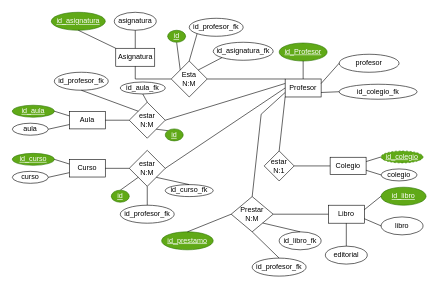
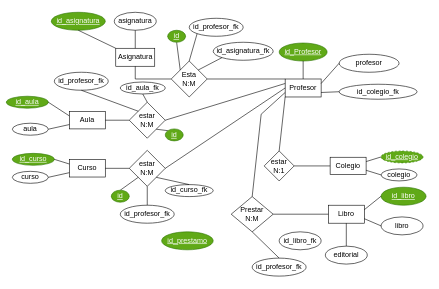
  <mxCell id="0" />
  <mxCell id="1" parent="0" />
  <mxCell id="2" value="Asignatura" style="rounded=0;whiteSpace=wrap;html=1;" vertex="1" parent="1"><mxGeometry x="192.5" y="80" width="65" height="30" as="geometry" /></mxCell>
  <mxCell id="3" value="Libro" style="rounded=0;whiteSpace=wrap;html=1;" vertex="1" parent="1"><mxGeometry x="547" y="341.75" width="60" height="30" as="geometry" /></mxCell>
  <mxCell id="4" value="Colegio" style="rounded=0;whiteSpace=wrap;html=1;" vertex="1" parent="1"><mxGeometry x="550" y="261.75" width="60" height="29" as="geometry" /></mxCell>
  <mxCell id="5" value="Profesor" style="rounded=0;whiteSpace=wrap;html=1;" vertex="1" parent="1"><mxGeometry x="475" y="131.25" width="60" height="30" as="geometry" /></mxCell>
  <mxCell id="6" value="profesor" style="ellipse;whiteSpace=wrap;html=1;" vertex="1" parent="1"><mxGeometry x="565" y="90" width="100" height="30" as="geometry" /></mxCell>
  <mxCell id="7" value="id_colegio_fk" style="ellipse;whiteSpace=wrap;html=1;" vertex="1" parent="1"><mxGeometry x="565" y="140" width="130" height="25" as="geometry" /></mxCell>
  <mxCell id="8" value="id_Profesor" style="ellipse;whiteSpace=wrap;html=1;fontStyle=4;fillColor=#60a917;fontColor=#ffffff;strokeColor=#2D7600;" vertex="1" parent="1"><mxGeometry x="465" y="71.25" width="80" height="30" as="geometry" /></mxCell>
  <mxCell id="9" value="libro" style="ellipse;whiteSpace=wrap;html=1;" vertex="1" parent="1"><mxGeometry x="635" y="361.25" width="70" height="30" as="geometry" /></mxCell>
  <mxCell id="10" value="id_libro" style="ellipse;whiteSpace=wrap;html=1;fontStyle=4;fillColor=#60a917;fontColor=#ffffff;strokeColor=#2D7600;" vertex="1" parent="1"><mxGeometry x="635" y="311.75" width="75" height="30" as="geometry" /></mxCell>
  <mxCell id="11" value="asignatura" style="ellipse;whiteSpace=wrap;html=1;" vertex="1" parent="1"><mxGeometry x="190" y="20" width="70" height="30" as="geometry" /></mxCell>
  <mxCell id="12" value="id_asignatura" style="ellipse;whiteSpace=wrap;html=1;fontStyle=4;fillColor=#60a917;fontColor=#ffffff;strokeColor=#2D7600;" vertex="1" parent="1"><mxGeometry x="85" y="20" width="90" height="30" as="geometry" /></mxCell>
  <mxCell id="13" value="colegio" style="ellipse;whiteSpace=wrap;html=1;" vertex="1" parent="1"><mxGeometry x="635" y="281.25" width="60" height="20" as="geometry" /></mxCell>
  <mxCell id="14" value="id_colegio" style="ellipse;whiteSpace=wrap;html=1;fillColor=#60a917;fontColor=#ffffff;strokeColor=#2D7600;fontStyle=4;dashed=1;" vertex="1" parent="1"><mxGeometry x="635" y="251.25" width="70" height="20" as="geometry" /></mxCell>
  <mxCell id="15" value="estar&lt;br&gt;N:1" style="rhombus;whiteSpace=wrap;html=1;" vertex="1" parent="1"><mxGeometry x="440" y="251.25" width="50" height="50" as="geometry" /></mxCell>
  <mxCell id="16" value="Esta&lt;br&gt;N:M" style="rhombus;whiteSpace=wrap;html=1;" vertex="1" parent="1"><mxGeometry x="285" y="101.25" width="60" height="60" as="geometry" /></mxCell>
  <mxCell id="17" value="Prestar&lt;br&gt;N:M" style="rhombus;whiteSpace=wrap;html=1;" vertex="1" parent="1"><mxGeometry x="385" y="327.38" width="70" height="58.75" as="geometry" /></mxCell>
  <mxCell id="18" value="" style="endArrow=none;html=1;rounded=0;entryX=0.5;entryY=1;entryDx=0;entryDy=0;exitX=0;exitY=0.5;exitDx=0;exitDy=0;" edge="1" parent="1" source="16" target="2"><mxGeometry width="50" height="50" relative="1" as="geometry"><mxPoint x="375" y="321.25" as="sourcePoint" /><mxPoint x="425" y="271.25" as="targetPoint" /><Array as="points"><mxPoint x="225" y="131.25" /></Array></mxGeometry></mxCell>
  <mxCell id="19" value="" style="endArrow=none;html=1;rounded=0;entryX=0;entryY=0;entryDx=0;entryDy=0;exitX=1;exitY=0.5;exitDx=0;exitDy=0;" edge="1" parent="1" source="16" target="5"><mxGeometry width="50" height="50" relative="1" as="geometry"><mxPoint x="375" y="321.25" as="sourcePoint" /><mxPoint x="425" y="271.25" as="targetPoint" /></mxGeometry></mxCell>
  <mxCell id="20" value="" style="endArrow=none;html=1;rounded=0;exitX=0;exitY=0.5;exitDx=0;exitDy=0;entryX=1;entryY=0.5;entryDx=0;entryDy=0;" edge="1" parent="1" source="4" target="15"><mxGeometry width="50" height="50" relative="1" as="geometry"><mxPoint x="375" y="171.75" as="sourcePoint" /><mxPoint x="425" y="121.75" as="targetPoint" /></mxGeometry></mxCell>
  <mxCell id="21" value="" style="endArrow=none;html=1;rounded=0;entryX=0;entryY=0.75;entryDx=0;entryDy=0;exitX=0.5;exitY=0;exitDx=0;exitDy=0;" edge="1" parent="1" source="17" target="5"><mxGeometry width="50" height="50" relative="1" as="geometry"><mxPoint x="375" y="321.25" as="sourcePoint" /><mxPoint x="425" y="271.25" as="targetPoint" /><Array as="points"><mxPoint x="435" y="190" /></Array></mxGeometry></mxCell>
  <mxCell id="22" value="" style="endArrow=none;html=1;rounded=0;exitX=0;exitY=0.5;exitDx=0;exitDy=0;entryX=1;entryY=0.5;entryDx=0;entryDy=0;" edge="1" parent="1" source="3" target="17"><mxGeometry width="50" height="50" relative="1" as="geometry"><mxPoint x="375" y="321.25" as="sourcePoint" /><mxPoint x="425" y="271.25" as="targetPoint" /></mxGeometry></mxCell>
  <mxCell id="23" value="" style="endArrow=none;html=1;rounded=0;exitX=0.5;exitY=0;exitDx=0;exitDy=0;entryX=0;entryY=1;entryDx=0;entryDy=0;" edge="1" parent="1" source="15" target="5"><mxGeometry width="50" height="50" relative="1" as="geometry"><mxPoint x="375" y="321.25" as="sourcePoint" /><mxPoint x="425" y="271.25" as="targetPoint" /><Array as="points" /></mxGeometry></mxCell>
  <mxCell id="24" value="" style="endArrow=none;html=1;rounded=0;entryX=0;entryY=0.5;entryDx=0;entryDy=0;exitX=1;exitY=0.75;exitDx=0;exitDy=0;" edge="1" parent="1" source="5" target="7"><mxGeometry width="50" height="50" relative="1" as="geometry"><mxPoint x="375" y="321.25" as="sourcePoint" /><mxPoint x="425" y="271.25" as="targetPoint" /></mxGeometry></mxCell>
  <mxCell id="25" value="" style="endArrow=none;html=1;rounded=0;entryX=0;entryY=0.5;entryDx=0;entryDy=0;exitX=1;exitY=0.25;exitDx=0;exitDy=0;" edge="1" parent="1" source="5" target="6"><mxGeometry width="50" height="50" relative="1" as="geometry"><mxPoint x="375" y="321.25" as="sourcePoint" /><mxPoint x="425" y="271.25" as="targetPoint" /></mxGeometry></mxCell>
  <mxCell id="26" value="" style="endArrow=none;html=1;rounded=0;entryX=0.5;entryY=1;entryDx=0;entryDy=0;exitX=0.5;exitY=0;exitDx=0;exitDy=0;" edge="1" parent="1" source="2" target="11"><mxGeometry width="50" height="50" relative="1" as="geometry"><mxPoint x="375" y="321.25" as="sourcePoint" /><mxPoint x="425" y="271.25" as="targetPoint" /></mxGeometry></mxCell>
  <mxCell id="27" value="" style="endArrow=none;html=1;rounded=0;entryX=0.5;entryY=1;entryDx=0;entryDy=0;exitX=0;exitY=0;exitDx=0;exitDy=0;" edge="1" parent="1" source="2" target="12"><mxGeometry width="50" height="50" relative="1" as="geometry"><mxPoint x="375" y="321.25" as="sourcePoint" /><mxPoint x="425" y="271.25" as="targetPoint" /></mxGeometry></mxCell>
  <mxCell id="28" value="" style="endArrow=none;html=1;rounded=0;entryX=0;entryY=0.5;entryDx=0;entryDy=0;exitX=1;exitY=0.75;exitDx=0;exitDy=0;" edge="1" parent="1" source="3" target="9"><mxGeometry width="50" height="50" relative="1" as="geometry"><mxPoint x="375" y="301.25" as="sourcePoint" /><mxPoint x="425" y="251.25" as="targetPoint" /></mxGeometry></mxCell>
  <mxCell id="29" value="" style="endArrow=none;html=1;rounded=0;entryX=0;entryY=0.5;entryDx=0;entryDy=0;exitX=1;exitY=0.25;exitDx=0;exitDy=0;" edge="1" parent="1" source="3" target="10"><mxGeometry width="50" height="50" relative="1" as="geometry"><mxPoint x="375" y="301.25" as="sourcePoint" /><mxPoint x="425" y="251.25" as="targetPoint" /></mxGeometry></mxCell>
  <mxCell id="30" value="" style="endArrow=none;html=1;rounded=0;entryX=0;entryY=0.5;entryDx=0;entryDy=0;exitX=1;exitY=0.75;exitDx=0;exitDy=0;" edge="1" parent="1" source="4" target="13"><mxGeometry width="50" height="50" relative="1" as="geometry"><mxPoint x="375" y="301.25" as="sourcePoint" /><mxPoint x="425" y="251.25" as="targetPoint" /></mxGeometry></mxCell>
  <mxCell id="31" value="" style="endArrow=none;html=1;rounded=0;entryX=0;entryY=0.5;entryDx=0;entryDy=0;exitX=1;exitY=0.25;exitDx=0;exitDy=0;" edge="1" parent="1" source="4" target="14"><mxGeometry width="50" height="50" relative="1" as="geometry"><mxPoint x="375" y="301.25" as="sourcePoint" /><mxPoint x="425" y="251.25" as="targetPoint" /></mxGeometry></mxCell>
  <mxCell id="32" value="" style="endArrow=none;html=1;rounded=0;entryX=0.5;entryY=1;entryDx=0;entryDy=0;exitX=0.5;exitY=0;exitDx=0;exitDy=0;" edge="1" parent="1" source="5" target="8"><mxGeometry width="50" height="50" relative="1" as="geometry"><mxPoint x="285" y="280" as="sourcePoint" /><mxPoint x="335" y="230" as="targetPoint" /></mxGeometry></mxCell>
  <mxCell id="33" value="editorial" style="ellipse;whiteSpace=wrap;html=1;" vertex="1" parent="1"><mxGeometry x="542" y="410" width="70" height="30" as="geometry" /></mxCell>
  <mxCell id="34" value="" style="endArrow=none;html=1;rounded=0;entryX=0.5;entryY=1;entryDx=0;entryDy=0;exitX=0.5;exitY=0;exitDx=0;exitDy=0;" edge="1" parent="1" source="33" target="3"><mxGeometry width="50" height="50" relative="1" as="geometry"><mxPoint x="285" y="280" as="sourcePoint" /><mxPoint x="335" y="230" as="targetPoint" /></mxGeometry></mxCell>
  <mxCell id="35" value="Aula" style="rounded=0;whiteSpace=wrap;html=1;" vertex="1" parent="1"><mxGeometry x="115" y="185.5" width="60" height="29" as="geometry" /></mxCell>
  <mxCell id="36" value="aula" style="ellipse;whiteSpace=wrap;html=1;" vertex="1" parent="1"><mxGeometry x="20" y="205" width="60" height="20" as="geometry" /></mxCell>
- <mxCell id="37" value="id_aula" style="ellipse;whiteSpace=wrap;html=1;fillColor=#60a917;fontColor=#ffffff;strokeColor=#2D7600;fontStyle=4" vertex="1" parent="1"><mxGeometry x="20" y="175" width="70" height="20" as="geometry" /></mxCell>
+ <mxCell id="37" value="id_aula" style="ellipse;whiteSpace=wrap;html=1;fillColor=#60a917;fontColor=#ffffff;strokeColor=#2D7600;fontStyle=4" vertex="1" parent="1"><mxGeometry x="10" y="160" width="70" height="20" as="geometry" /></mxCell>
  <mxCell id="38" value="Curso" style="rounded=0;whiteSpace=wrap;html=1;" vertex="1" parent="1"><mxGeometry x="115" y="265.75" width="60" height="29" as="geometry" /></mxCell>
  <mxCell id="39" value="curso" style="ellipse;whiteSpace=wrap;html=1;" vertex="1" parent="1"><mxGeometry x="20" y="285.25" width="60" height="20" as="geometry" /></mxCell>
  <mxCell id="40" value="id_curso" style="ellipse;whiteSpace=wrap;html=1;fillColor=#60a917;fontColor=#ffffff;strokeColor=#2D7600;fontStyle=4" vertex="1" parent="1"><mxGeometry x="20" y="255.25" width="70" height="20" as="geometry" /></mxCell>
  <mxCell id="41" value="estar&lt;br&gt;N:M" style="rhombus;whiteSpace=wrap;html=1;" vertex="1" parent="1"><mxGeometry x="215" y="250.25" width="60" height="60" as="geometry" /></mxCell>
  <mxCell id="42" value="estar&lt;br&gt;N:M" style="rhombus;whiteSpace=wrap;html=1;" vertex="1" parent="1"><mxGeometry x="215" y="170" width="60" height="60" as="geometry" /></mxCell>
  <mxCell id="43" value="" style="endArrow=none;html=1;rounded=0;entryX=0.5;entryY=1;entryDx=0;entryDy=0;exitX=0;exitY=0;exitDx=0;exitDy=0;" edge="1" parent="1" source="16" target="56"><mxGeometry width="50" height="50" relative="1" as="geometry"><mxPoint x="285" y="280" as="sourcePoint" /><mxPoint x="335" y="230" as="targetPoint" /></mxGeometry></mxCell>
  <mxCell id="44" value="" style="endArrow=none;html=1;rounded=0;entryX=0;entryY=0;entryDx=0;entryDy=0;exitX=1;exitY=1;exitDx=0;exitDy=0;" edge="1" parent="1" source="42" target="55"><mxGeometry width="50" height="50" relative="1" as="geometry"><mxPoint x="285" y="280" as="sourcePoint" /><mxPoint x="335" y="230" as="targetPoint" /></mxGeometry></mxCell>
  <mxCell id="45" value="" style="endArrow=none;html=1;rounded=0;entryX=0.5;entryY=0;entryDx=0;entryDy=0;exitX=0;exitY=1;exitDx=0;exitDy=0;" edge="1" parent="1" source="41" target="54"><mxGeometry width="50" height="50" relative="1" as="geometry"><mxPoint x="285" y="280" as="sourcePoint" /><mxPoint x="335" y="230" as="targetPoint" /></mxGeometry></mxCell>
  <mxCell id="46" value="" style="endArrow=none;html=1;rounded=0;exitX=1;exitY=0.5;exitDx=0;exitDy=0;entryX=0;entryY=0.5;entryDx=0;entryDy=0;" edge="1" parent="1" source="41" target="5"><mxGeometry width="50" height="50" relative="1" as="geometry"><mxPoint x="285" y="280" as="sourcePoint" /><mxPoint x="335" y="230" as="targetPoint" /></mxGeometry></mxCell>
  <mxCell id="47" value="" style="endArrow=none;html=1;rounded=0;entryX=1;entryY=0.5;entryDx=0;entryDy=0;exitX=0;exitY=0.25;exitDx=0;exitDy=0;" edge="1" parent="1" source="5" target="42"><mxGeometry width="50" height="50" relative="1" as="geometry"><mxPoint x="285" y="280" as="sourcePoint" /><mxPoint x="335" y="230" as="targetPoint" /></mxGeometry></mxCell>
  <mxCell id="48" value="" style="endArrow=none;html=1;rounded=0;entryX=0;entryY=0.5;entryDx=0;entryDy=0;exitX=1;exitY=0.5;exitDx=0;exitDy=0;" edge="1" parent="1" source="38" target="41"><mxGeometry width="50" height="50" relative="1" as="geometry"><mxPoint x="285" y="280" as="sourcePoint" /><mxPoint x="335" y="230" as="targetPoint" /></mxGeometry></mxCell>
  <mxCell id="49" value="" style="endArrow=none;html=1;rounded=0;entryX=1;entryY=0.5;entryDx=0;entryDy=0;exitX=0;exitY=0.5;exitDx=0;exitDy=0;" edge="1" parent="1" source="42" target="35"><mxGeometry width="50" height="50" relative="1" as="geometry"><mxPoint x="285" y="280" as="sourcePoint" /><mxPoint x="335" y="230" as="targetPoint" /></mxGeometry></mxCell>
  <mxCell id="50" value="" style="endArrow=none;html=1;rounded=0;entryX=1;entryY=0.5;entryDx=0;entryDy=0;exitX=0;exitY=0.75;exitDx=0;exitDy=0;" edge="1" parent="1" source="38" target="39"><mxGeometry width="50" height="50" relative="1" as="geometry"><mxPoint x="350" y="280" as="sourcePoint" /><mxPoint x="400" y="230" as="targetPoint" /></mxGeometry></mxCell>
  <mxCell id="51" value="" style="endArrow=none;html=1;rounded=0;entryX=1;entryY=0.5;entryDx=0;entryDy=0;exitX=0;exitY=0.25;exitDx=0;exitDy=0;" edge="1" parent="1" source="38" target="40"><mxGeometry width="50" height="50" relative="1" as="geometry"><mxPoint x="350" y="280" as="sourcePoint" /><mxPoint x="400" y="230" as="targetPoint" /></mxGeometry></mxCell>
  <mxCell id="52" value="" style="endArrow=none;html=1;rounded=0;exitX=1;exitY=0.5;exitDx=0;exitDy=0;entryX=0;entryY=0.75;entryDx=0;entryDy=0;" edge="1" parent="1" source="36" target="35"><mxGeometry width="50" height="50" relative="1" as="geometry"><mxPoint x="350" y="280" as="sourcePoint" /><mxPoint x="400" y="230" as="targetPoint" /></mxGeometry></mxCell>
  <mxCell id="53" value="" style="endArrow=none;html=1;rounded=0;entryX=1;entryY=0.5;entryDx=0;entryDy=0;exitX=0;exitY=0.25;exitDx=0;exitDy=0;" edge="1" parent="1" source="35" target="37"><mxGeometry width="50" height="50" relative="1" as="geometry"><mxPoint x="350" y="280" as="sourcePoint" /><mxPoint x="400" y="230" as="targetPoint" /></mxGeometry></mxCell>
  <mxCell id="54" value="id" style="ellipse;whiteSpace=wrap;html=1;fillColor=#60a917;fontColor=#ffffff;strokeColor=#2D7600;fontStyle=4" vertex="1" parent="1"><mxGeometry x="185" y="316.75" width="30" height="20" as="geometry" /></mxCell>
  <mxCell id="55" value="id" style="ellipse;whiteSpace=wrap;html=1;fillColor=#60a917;fontColor=#ffffff;strokeColor=#2D7600;fontStyle=4" vertex="1" parent="1"><mxGeometry x="275" y="214.5" width="30" height="20" as="geometry" /></mxCell>
  <mxCell id="56" value="id" style="ellipse;whiteSpace=wrap;html=1;fillColor=#60a917;fontColor=#ffffff;strokeColor=#2D7600;fontStyle=4" vertex="1" parent="1"><mxGeometry x="279" y="50" width="30" height="20" as="geometry" /></mxCell>
  <mxCell id="57" value="id_profesor_fk" style="ellipse;whiteSpace=wrap;html=1;" vertex="1" parent="1"><mxGeometry x="315" y="30" width="90" height="30" as="geometry" /></mxCell>
  <mxCell id="58" value="id_profesor_fk" style="ellipse;whiteSpace=wrap;html=1;" vertex="1" parent="1"><mxGeometry x="90" y="120" width="90" height="30" as="geometry" /></mxCell>
  <mxCell id="59" value="id_profesor_fk" style="ellipse;whiteSpace=wrap;html=1;" vertex="1" parent="1"><mxGeometry x="200" y="341.76" width="90" height="30" as="geometry" /></mxCell>
  <mxCell id="60" value="id_curso_fk" style="ellipse;whiteSpace=wrap;html=1;" vertex="1" parent="1"><mxGeometry x="275" y="307.38" width="80" height="20" as="geometry" /></mxCell>
  <mxCell id="61" value="id_aula_fk" style="ellipse;whiteSpace=wrap;html=1;" vertex="1" parent="1"><mxGeometry x="200" y="136.25" width="75" height="20" as="geometry" /></mxCell>
  <mxCell id="62" value="id_asignatura_fk" style="ellipse;whiteSpace=wrap;html=1;" vertex="1" parent="1"><mxGeometry x="355" y="70" width="100" height="30" as="geometry" /></mxCell>
  <mxCell id="63" value="" style="endArrow=none;html=1;rounded=0;entryX=0.5;entryY=1;entryDx=0;entryDy=0;exitX=0.5;exitY=0;exitDx=0;exitDy=0;" edge="1" parent="1" source="59" target="41"><mxGeometry width="50" height="50" relative="1" as="geometry"><mxPoint x="285" y="280" as="sourcePoint" /><mxPoint x="335" y="230" as="targetPoint" /></mxGeometry></mxCell>
  <mxCell id="64" value="" style="endArrow=none;html=1;rounded=0;entryX=0.5;entryY=1;entryDx=0;entryDy=0;exitX=0.5;exitY=0;exitDx=0;exitDy=0;" edge="1" parent="1" source="42" target="61"><mxGeometry width="50" height="50" relative="1" as="geometry"><mxPoint x="285" y="280" as="sourcePoint" /><mxPoint x="335" y="230" as="targetPoint" /></mxGeometry></mxCell>
  <mxCell id="65" value="" style="endArrow=none;html=1;rounded=0;entryX=0.5;entryY=1;entryDx=0;entryDy=0;exitX=0;exitY=0;exitDx=0;exitDy=0;" edge="1" parent="1" source="42" target="58"><mxGeometry width="50" height="50" relative="1" as="geometry"><mxPoint x="285" y="280" as="sourcePoint" /><mxPoint x="335" y="230" as="targetPoint" /></mxGeometry></mxCell>
  <mxCell id="66" value="" style="endArrow=none;html=1;rounded=0;entryX=0;entryY=1;entryDx=0;entryDy=0;exitX=1;exitY=0;exitDx=0;exitDy=0;" edge="1" parent="1" source="16" target="62"><mxGeometry width="50" height="50" relative="1" as="geometry"><mxPoint x="285" y="280" as="sourcePoint" /><mxPoint x="335" y="230" as="targetPoint" /></mxGeometry></mxCell>
  <mxCell id="67" value="" style="endArrow=none;html=1;rounded=0;entryX=0;entryY=1;entryDx=0;entryDy=0;exitX=0.5;exitY=0;exitDx=0;exitDy=0;" edge="1" parent="1" source="16" target="57"><mxGeometry width="50" height="50" relative="1" as="geometry"><mxPoint x="285" y="280" as="sourcePoint" /><mxPoint x="335" y="230" as="targetPoint" /></mxGeometry></mxCell>
  <mxCell id="68" value="" style="endArrow=none;html=1;rounded=0;exitX=1;exitY=1;exitDx=0;exitDy=0;entryX=0.5;entryY=0;entryDx=0;entryDy=0;" edge="1" parent="1" source="41" target="60"><mxGeometry width="50" height="50" relative="1" as="geometry"><mxPoint x="285" y="280" as="sourcePoint" /><mxPoint x="335" y="230" as="targetPoint" /></mxGeometry></mxCell>
  <mxCell id="69" value="id_prestamo" style="ellipse;whiteSpace=wrap;html=1;fillColor=#60a917;fontColor=#ffffff;strokeColor=#2D7600;fontStyle=4" vertex="1" parent="1"><mxGeometry x="269" y="386.13" width="86" height="30" as="geometry" /></mxCell>
  <mxCell id="70" value="id_profesor_fk" style="ellipse;whiteSpace=wrap;html=1;" vertex="1" parent="1"><mxGeometry x="420" y="430" width="90" height="30" as="geometry" /></mxCell>
  <mxCell id="71" value="id_libro_fk" style="ellipse;whiteSpace=wrap;html=1;" vertex="1" parent="1"><mxGeometry x="465" y="386.13" width="70" height="30" as="geometry" /></mxCell>
- <mxCell id="72" value="" style="endArrow=none;html=1;rounded=0;entryX=0.5;entryY=0;entryDx=0;entryDy=0;exitX=1;exitY=1;exitDx=0;exitDy=0;" edge="1" parent="1" source="17" target="71"><mxGeometry width="50" height="50" relative="1" as="geometry"><mxPoint x="285" y="280" as="sourcePoint" /><mxPoint x="335" y="230" as="targetPoint" /></mxGeometry></mxCell>
  <mxCell id="73" value="" style="endArrow=none;html=1;rounded=0;entryX=0.5;entryY=0;entryDx=0;entryDy=0;exitX=0.5;exitY=1;exitDx=0;exitDy=0;" edge="1" parent="1" source="17" target="70"><mxGeometry width="50" height="50" relative="1" as="geometry"><mxPoint x="285" y="280" as="sourcePoint" /><mxPoint x="335" y="230" as="targetPoint" /></mxGeometry></mxCell>
- <mxCell id="74" value="" style="endArrow=none;html=1;rounded=0;entryX=0;entryY=0.5;entryDx=0;entryDy=0;exitX=0.5;exitY=0;exitDx=0;exitDy=0;" edge="1" parent="1" source="69" target="17"><mxGeometry width="50" height="50" relative="1" as="geometry"><mxPoint x="285" y="280" as="sourcePoint" /><mxPoint x="335" y="230" as="targetPoint" /></mxGeometry></mxCell>
